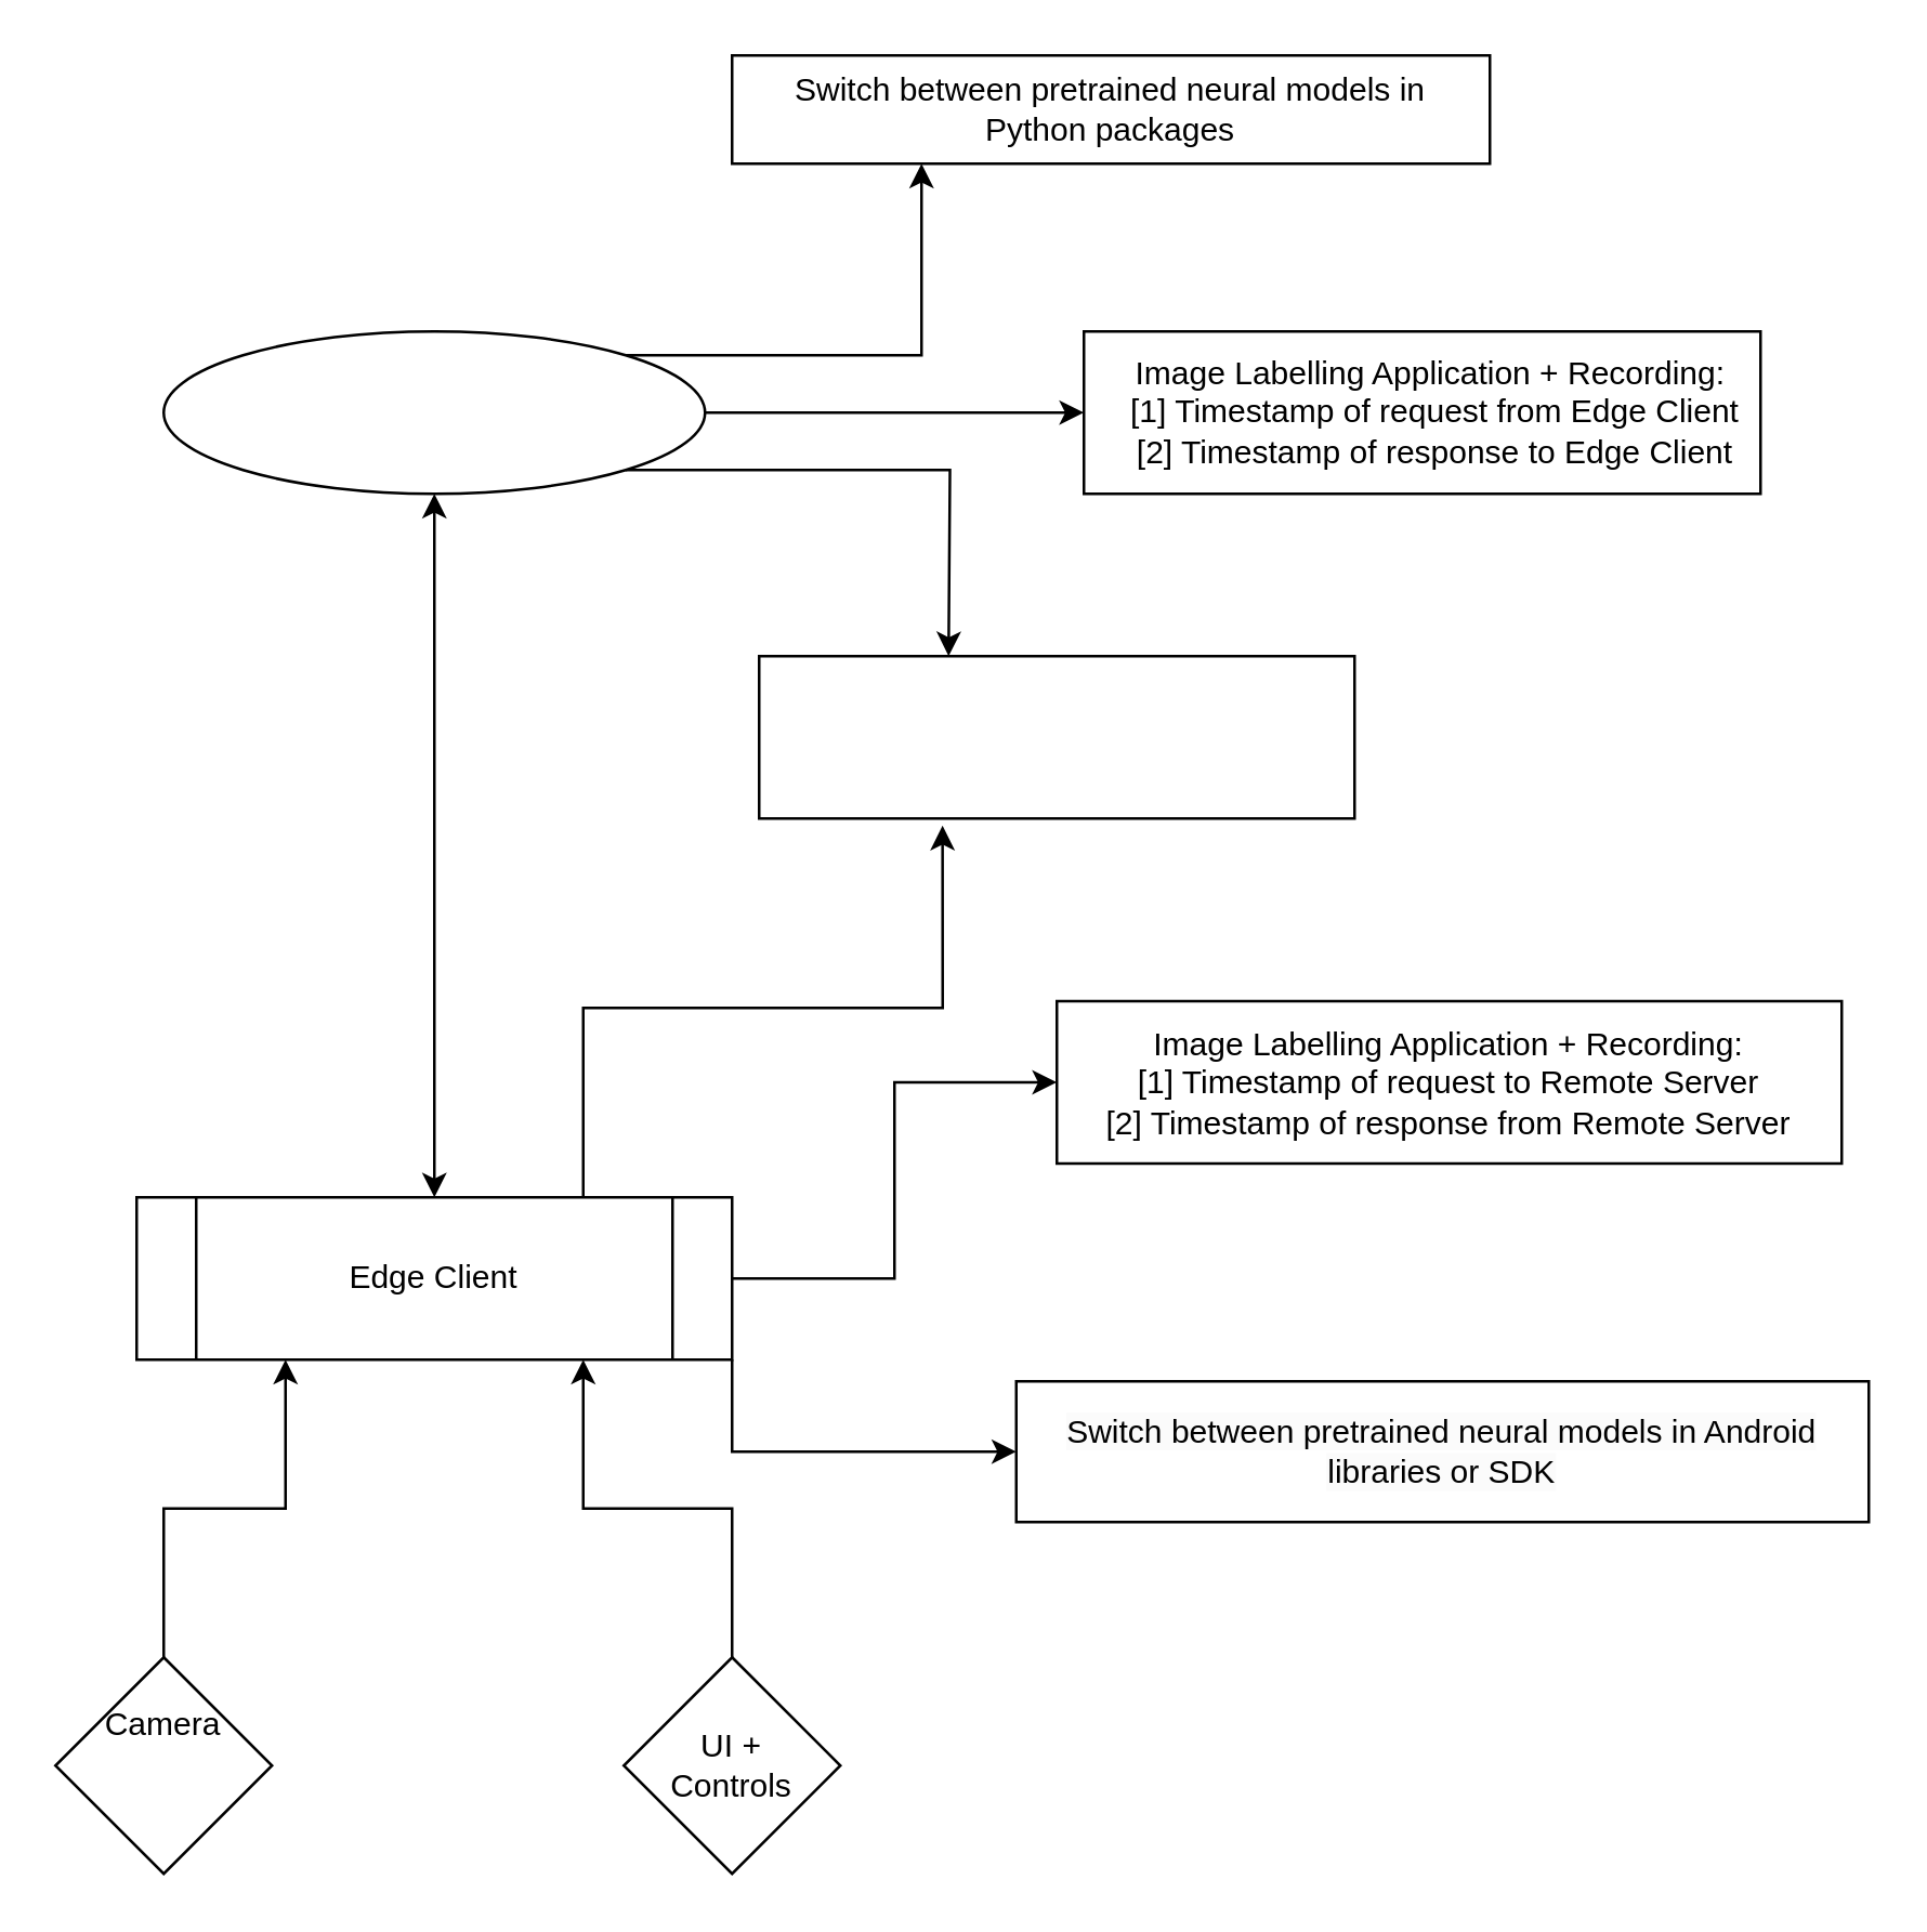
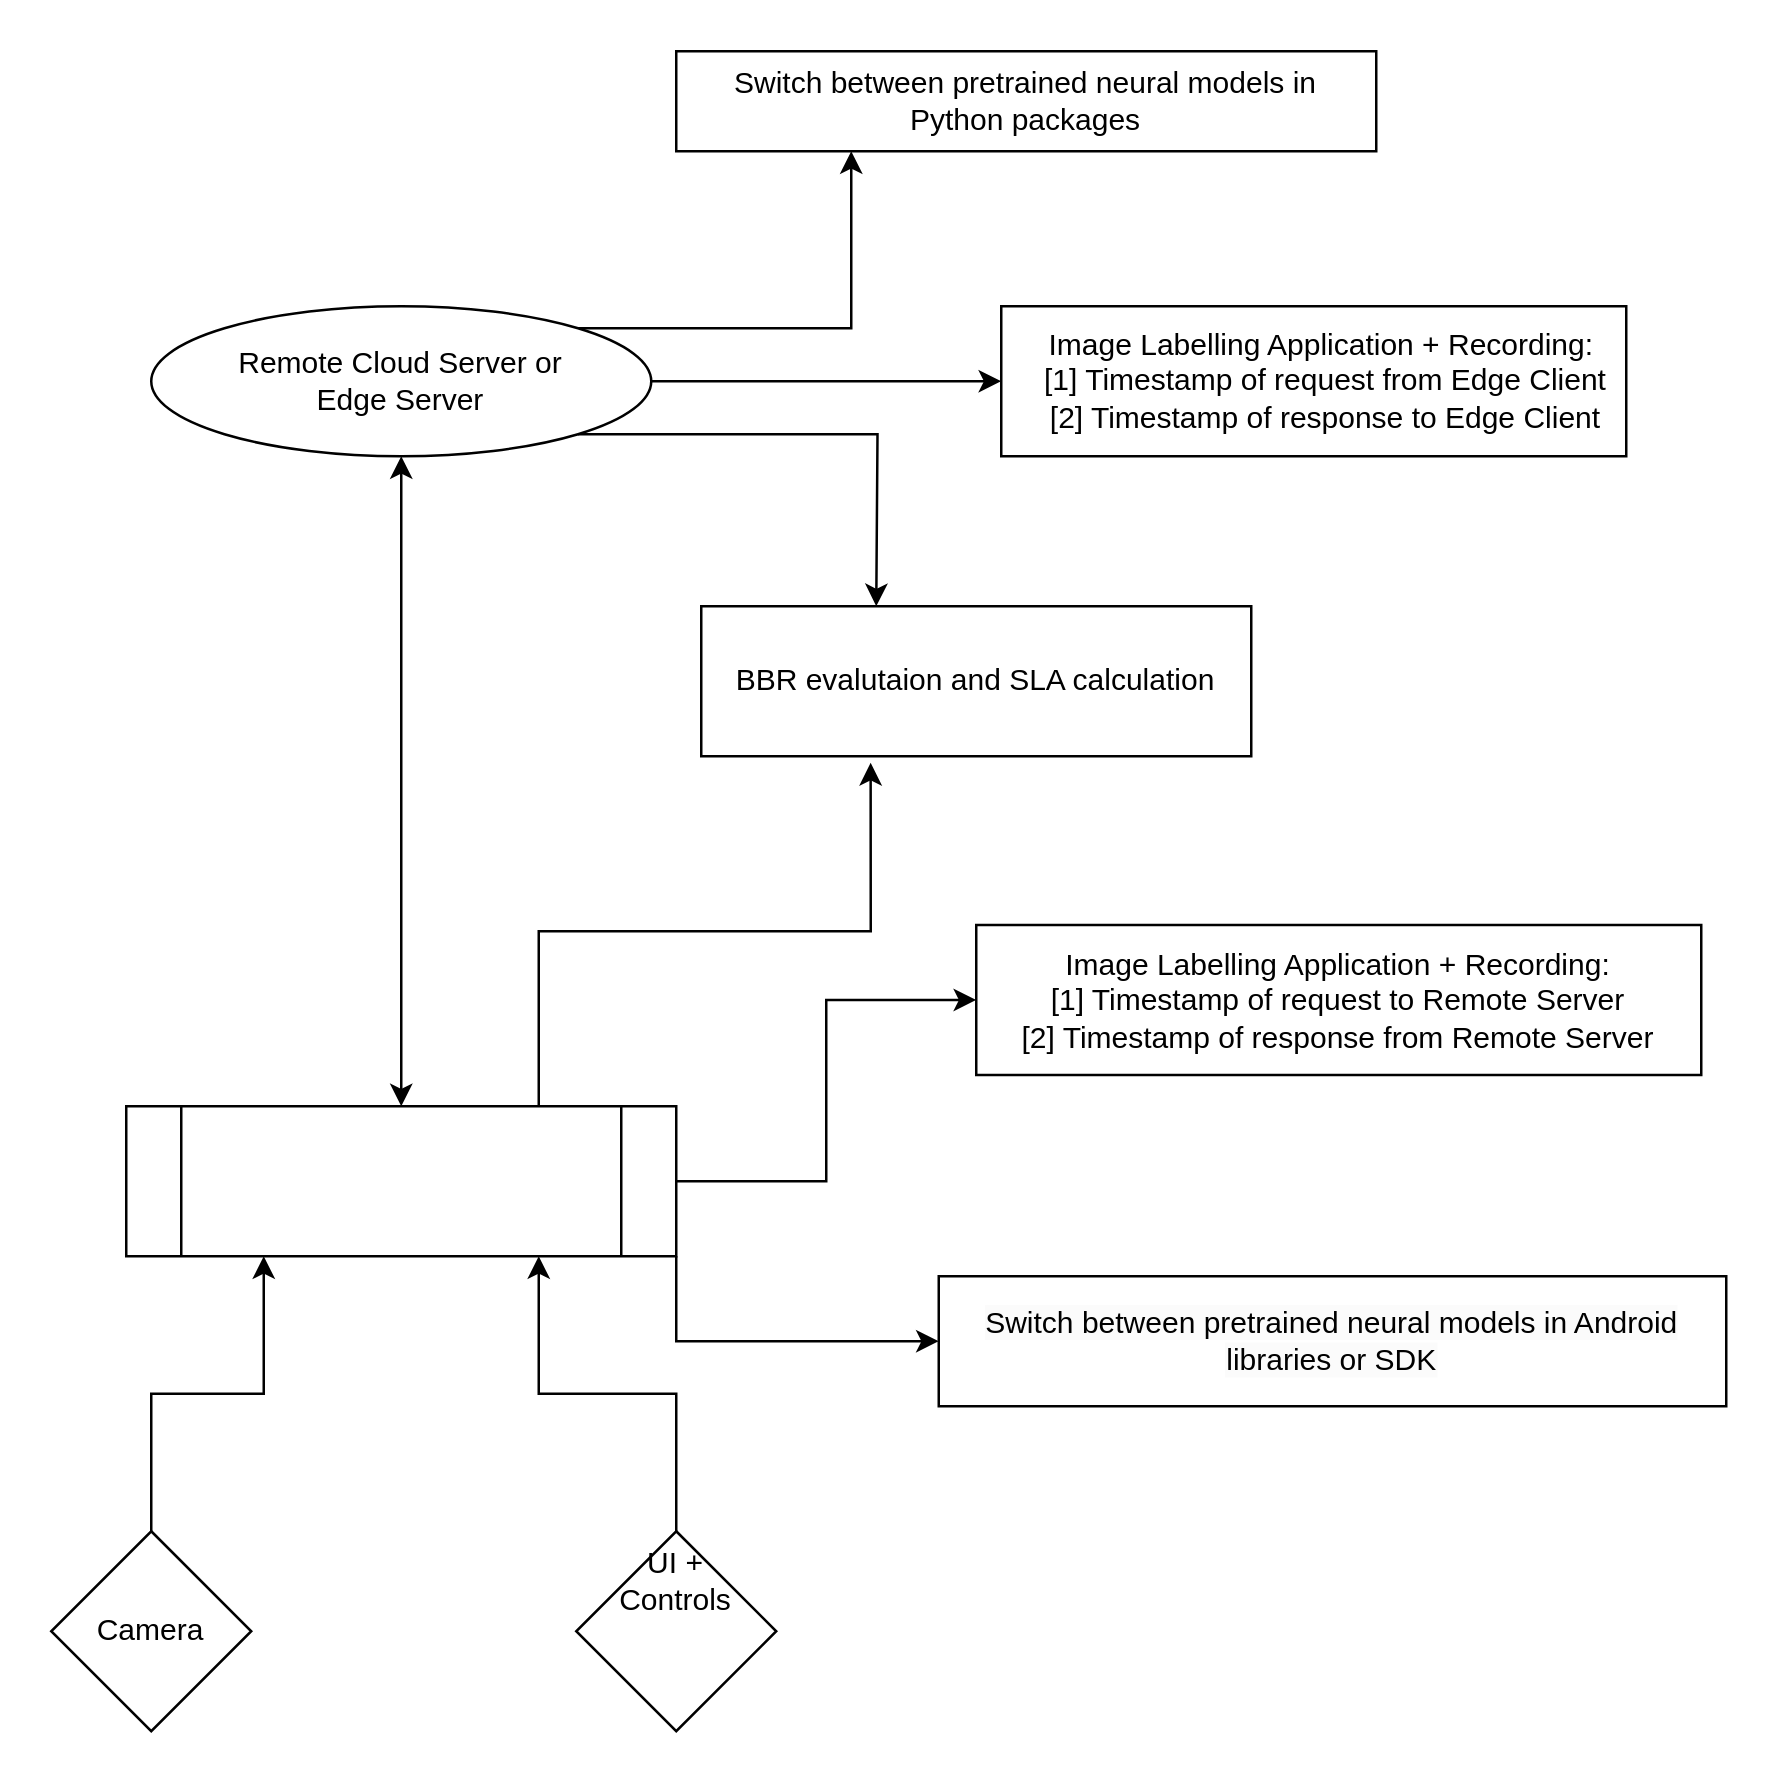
  <mxCell id="0" />
  <mxCell id="1" parent="0" />
  <mxCell id="2" value="" style="edgeStyle=orthogonalEdgeStyle;rounded=0;orthogonalLoop=1;jettySize=auto;html=1;" parent="1" source="5" target="7" edge="1"><mxGeometry relative="1" as="geometry" /></mxCell>
  <mxCell id="3" style="edgeStyle=orthogonalEdgeStyle;rounded=0;orthogonalLoop=1;jettySize=auto;html=1;exitX=1;exitY=1;exitDx=0;exitDy=0;" edge="1" parent="1" source="5"><mxGeometry relative="1" as="geometry"><mxPoint x="350" y="242" as="targetPoint" /></mxGeometry></mxCell>
  <mxCell id="4" style="edgeStyle=orthogonalEdgeStyle;rounded=0;orthogonalLoop=1;jettySize=auto;html=1;exitX=1;exitY=0;exitDx=0;exitDy=0;entryX=0.25;entryY=1;entryDx=0;entryDy=0;" edge="1" parent="1" source="5" target="25"><mxGeometry relative="1" as="geometry"><mxPoint x="340" y="92" as="targetPoint" /></mxGeometry></mxCell>
  <mxCell id="5" value="" style="ellipse;whiteSpace=wrap;html=1;" parent="1" vertex="1"><mxGeometry x="60" y="122" width="200" height="60" as="geometry" /></mxCell>
+ <mxCell id="6" value="Remote Cloud Server or&lt;br&gt;Edge Server" style="text;html=1;strokeColor=none;fillColor=none;align=center;verticalAlign=middle;whiteSpace=wrap;rounded=0;" parent="1" vertex="1"><mxGeometry x="90" y="137" width="140" height="30" as="geometry" /></mxCell>
  <mxCell id="7" value="" style="whiteSpace=wrap;html=1;" parent="1" vertex="1"><mxGeometry x="400" y="122" width="250" height="60" as="geometry" /></mxCell>
  <mxCell id="8" value="Image Labelling Application +&amp;nbsp;Recording:&amp;nbsp;&lt;br&gt;[1] Timestamp of request from Edge Client&lt;br&gt;[2] Timestamp of response to Edge Client" style="text;html=1;strokeColor=none;fillColor=none;align=center;verticalAlign=middle;whiteSpace=wrap;rounded=0;" parent="1" vertex="1"><mxGeometry x="415" y="137" width="230" height="30" as="geometry" /></mxCell>
  <mxCell id="9" style="edgeStyle=orthogonalEdgeStyle;rounded=0;orthogonalLoop=1;jettySize=auto;html=1;exitX=1;exitY=0.5;exitDx=0;exitDy=0;entryX=0;entryY=0.5;entryDx=0;entryDy=0;" parent="1" source="12" edge="1" target="19"><mxGeometry relative="1" as="geometry"><mxPoint x="390" y="472" as="targetPoint" /></mxGeometry></mxCell>
  <mxCell id="10" style="edgeStyle=orthogonalEdgeStyle;rounded=0;orthogonalLoop=1;jettySize=auto;html=1;exitX=0.75;exitY=0;exitDx=0;exitDy=0;entryX=0.308;entryY=1.044;entryDx=0;entryDy=0;entryPerimeter=0;" edge="1" parent="1" source="12" target="23"><mxGeometry relative="1" as="geometry" /></mxCell>
  <mxCell id="11" style="edgeStyle=orthogonalEdgeStyle;rounded=0;orthogonalLoop=1;jettySize=auto;html=1;exitX=1;exitY=1;exitDx=0;exitDy=0;entryX=0;entryY=0.5;entryDx=0;entryDy=0;" edge="1" parent="1" source="12" target="27"><mxGeometry relative="1" as="geometry" /></mxCell>
  <mxCell id="12" value="" style="shape=process;whiteSpace=wrap;html=1;backgroundOutline=1;" parent="1" vertex="1"><mxGeometry x="50" y="442" width="220" height="60" as="geometry" /></mxCell>
  <mxCell id="13" style="edgeStyle=orthogonalEdgeStyle;rounded=0;orthogonalLoop=1;jettySize=auto;html=1;entryX=0.75;entryY=1;entryDx=0;entryDy=0;" parent="1" source="14" target="12" edge="1"><mxGeometry relative="1" as="geometry" /></mxCell>
  <mxCell id="14" value="" style="rhombus;whiteSpace=wrap;html=1;" parent="1" vertex="1"><mxGeometry x="230" y="612" width="80" height="80" as="geometry" /></mxCell>
  <mxCell id="15" style="edgeStyle=orthogonalEdgeStyle;rounded=0;orthogonalLoop=1;jettySize=auto;html=1;exitX=0.5;exitY=0;exitDx=0;exitDy=0;entryX=0.25;entryY=1;entryDx=0;entryDy=0;" edge="1" parent="1" source="16" target="12"><mxGeometry relative="1" as="geometry" /></mxCell>
  <mxCell id="16" value="" style="rhombus;whiteSpace=wrap;html=1;" parent="1" vertex="1"><mxGeometry x="20" y="612" width="80" height="80" as="geometry" /></mxCell>
- <mxCell id="17" value="Camera" style="text;html=1;strokeColor=none;fillColor=none;align=center;verticalAlign=middle;whiteSpace=wrap;rounded=0;" parent="1" vertex="1"><mxGeometry x="30" y="624.5" width="60" height="25" as="geometry" /></mxCell>
- <mxCell id="18" value="UI + Controls" style="text;html=1;strokeColor=none;fillColor=none;align=center;verticalAlign=middle;whiteSpace=wrap;rounded=0;" parent="1" vertex="1"><mxGeometry x="240" y="637" width="60" height="30" as="geometry" /></mxCell>
+ <mxCell id="17" value="Camera" style="text;html=1;strokeColor=none;fillColor=none;align=center;verticalAlign=middle;whiteSpace=wrap;rounded=0;" parent="1" vertex="1"><mxGeometry x="30" y="639.5" width="60" height="25" as="geometry" /></mxCell>
+ <mxCell id="18" value="UI + Controls" style="text;html=1;strokeColor=none;fillColor=none;align=center;verticalAlign=middle;whiteSpace=wrap;rounded=0;" parent="1" vertex="1"><mxGeometry x="240" y="617" width="60" height="30" as="geometry" /></mxCell>
  <mxCell id="19" value="" style="rounded=0;whiteSpace=wrap;html=1;" parent="1" vertex="1"><mxGeometry x="390" y="369.5" width="290" height="60" as="geometry" /></mxCell>
- <mxCell id="20" value="Edge Client" style="text;html=1;strokeColor=none;fillColor=none;align=center;verticalAlign=middle;whiteSpace=wrap;rounded=0;" parent="1" vertex="1"><mxGeometry x="105" y="457" width="110" height="30" as="geometry" /></mxCell>
  <mxCell id="21" value="" style="endArrow=classic;startArrow=classic;html=1;rounded=0;exitX=0.5;exitY=0;exitDx=0;exitDy=0;entryX=0.5;entryY=1;entryDx=0;entryDy=0;" parent="1" source="12" target="5" edge="1"><mxGeometry width="50" height="50" relative="1" as="geometry"><mxPoint x="350" y="342" as="sourcePoint" /><mxPoint x="400" y="292" as="targetPoint" /></mxGeometry></mxCell>
  <mxCell id="22" value="Image Labelling Application + Recording:&lt;br&gt;[1] Timestamp of request to Remote Server&lt;br&gt;[2] Timestamp of response from Remote Server" style="text;html=1;strokeColor=none;fillColor=none;align=center;verticalAlign=middle;whiteSpace=wrap;rounded=0;" parent="1" vertex="1"><mxGeometry x="405" y="357" width="260" height="85" as="geometry" /></mxCell>
  <mxCell id="23" value="" style="rounded=0;whiteSpace=wrap;html=1;" vertex="1" parent="1"><mxGeometry x="280" y="242" width="220" height="60" as="geometry" /></mxCell>
+ <mxCell id="24" value="BBR evalutaion and SLA calculation" style="text;html=1;strokeColor=none;fillColor=none;align=center;verticalAlign=middle;whiteSpace=wrap;rounded=0;" vertex="1" parent="1"><mxGeometry x="290" y="257" width="200" height="30" as="geometry" /></mxCell>
  <mxCell id="25" value="" style="rounded=0;whiteSpace=wrap;html=1;" vertex="1" parent="1"><mxGeometry x="270" y="20" width="280" height="40" as="geometry" /></mxCell>
  <mxCell id="26" value="Switch between pretrained neural models in &lt;br&gt;Python packages" style="text;html=1;strokeColor=none;fillColor=none;align=center;verticalAlign=middle;whiteSpace=wrap;rounded=0;" vertex="1" parent="1"><mxGeometry x="270" y="25" width="280" height="30" as="geometry" /></mxCell>
  <mxCell id="27" value="&lt;span style=&quot;color: rgb(0, 0, 0); font-family: Helvetica; font-size: 12px; font-style: normal; font-variant-ligatures: normal; font-variant-caps: normal; font-weight: 400; letter-spacing: normal; orphans: 2; text-align: center; text-indent: 0px; text-transform: none; widows: 2; word-spacing: 0px; -webkit-text-stroke-width: 0px; background-color: rgb(251, 251, 251); text-decoration-thickness: initial; text-decoration-style: initial; text-decoration-color: initial; float: none; display: inline !important;&quot;&gt;Switch between pretrained neural models in Android &lt;br&gt;libraries or SDK&lt;/span&gt;" style="rounded=0;whiteSpace=wrap;html=1;" vertex="1" parent="1"><mxGeometry x="375" y="510" width="315" height="52" as="geometry" /></mxCell>
